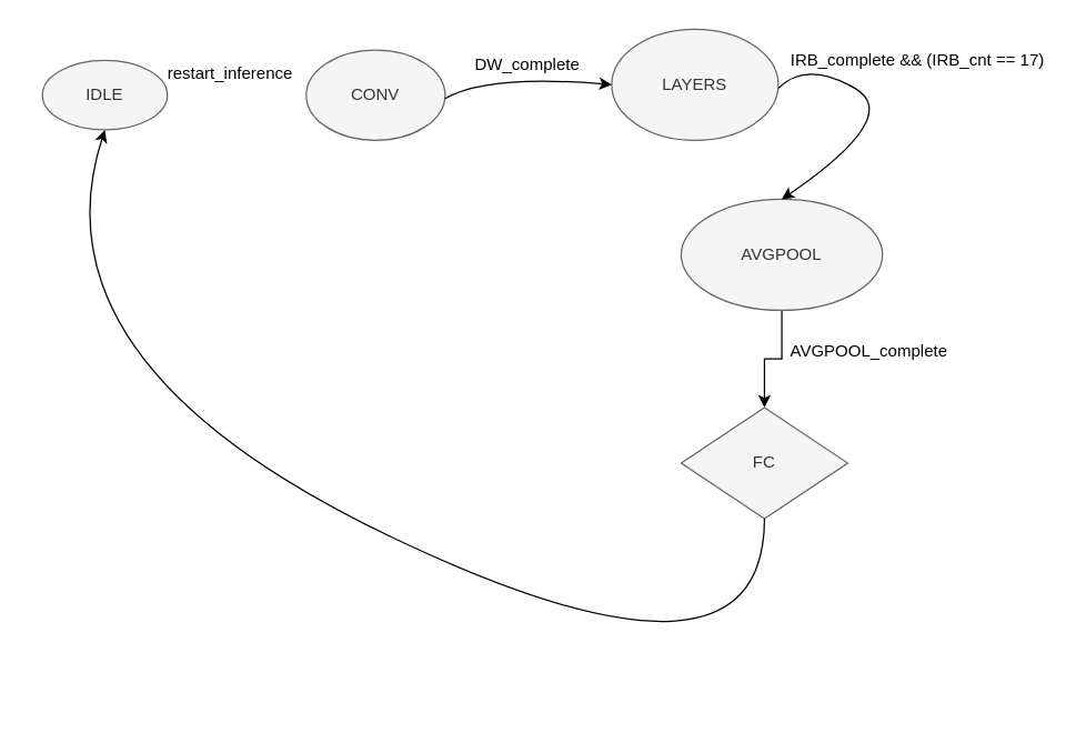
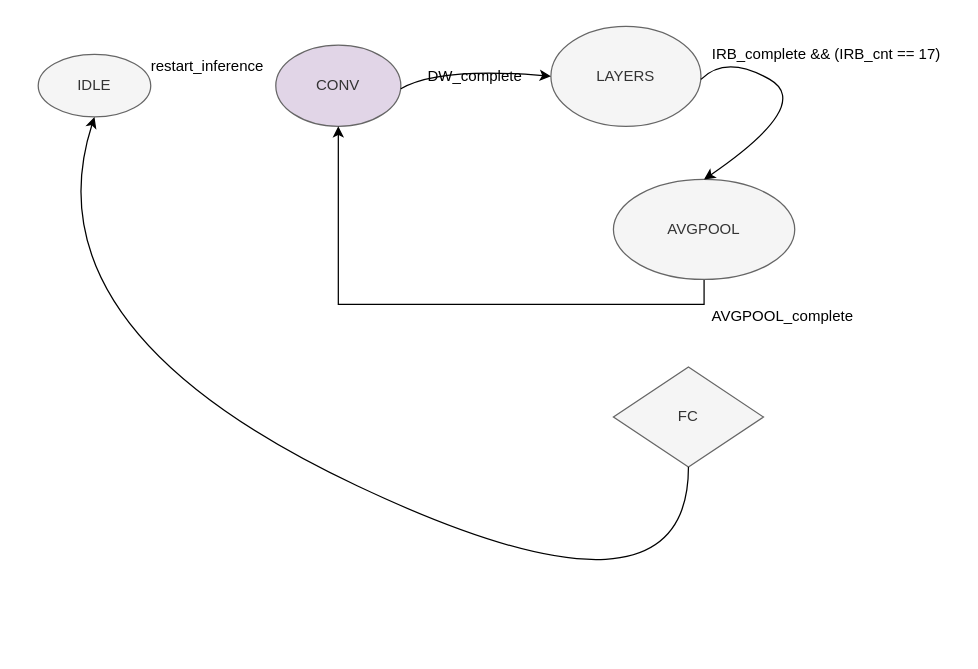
  <mxCell id="0" />
  <mxCell id="1" parent="0" />
  <mxCell id="2" value="IDLE" style="ellipse;whiteSpace=wrap;html=1;fillColor=#f5f5f5;strokeColor=#666666;fontColor=#333333;" vertex="1" parent="1"><mxGeometry x="30" y="43" width="90" height="50" as="geometry" /></mxCell>
- <mxCell id="3" value="CONV" style="ellipse;whiteSpace=wrap;html=1;fillColor=#f5f5f5;strokeColor=#666666;fontColor=#333333;" vertex="1" parent="1"><mxGeometry x="220" y="35.5" width="100" height="65" as="geometry" /></mxCell>
+ <mxCell id="3" value="CONV" style="ellipse;whiteSpace=wrap;html=1;fillColor=#e1d5e7;strokeColor=#666666;fontColor=#333333;" vertex="1" parent="1"><mxGeometry x="220" y="35.5" width="100" height="65" as="geometry" /></mxCell>
  <mxCell id="4" value="restart_inference" style="text;html=1;align=center;verticalAlign=middle;resizable=0;points=[];autosize=1;strokeColor=none;" vertex="1" parent="1"><mxGeometry x="110" y="43" width="110" height="20" as="geometry" /></mxCell>
  <mxCell id="5" value="LAYERS" style="ellipse;whiteSpace=wrap;html=1;fillColor=#f5f5f5;strokeColor=#666666;fontColor=#333333;" vertex="1" parent="1"><mxGeometry x="440" y="20.5" width="120" height="80" as="geometry" /></mxCell>
- <mxCell id="6" style="edgeStyle=orthogonalEdgeStyle;rounded=0;orthogonalLoop=1;jettySize=auto;html=1;exitX=0.5;exitY=1;exitDx=0;exitDy=0;entryX=0.5;entryY=0;entryDx=0;entryDy=0;" edge="1" parent="1" source="7" target="8"><mxGeometry relative="1" as="geometry" /></mxCell>
+ <mxCell id="6" style="edgeStyle=orthogonalEdgeStyle;rounded=0;orthogonalLoop=1;jettySize=auto;html=1;exitX=0.5;exitY=1;exitDx=0;exitDy=0;" edge="1" parent="1" source="7" target="3"><mxGeometry relative="1" as="geometry" /></mxCell>
  <mxCell id="7" value="AVGPOOL" style="ellipse;whiteSpace=wrap;html=1;fillColor=#f5f5f5;strokeColor=#666666;fontColor=#333333;" vertex="1" parent="1"><mxGeometry x="490" y="143" width="145" height="80" as="geometry" /></mxCell>
  <mxCell id="8" value="FC" style="rhombus;whiteSpace=wrap;html=1;fillColor=#f5f5f5;strokeColor=#666666;fontColor=#333333;" vertex="1" parent="1"><mxGeometry x="490" y="293" width="120" height="80" as="geometry" /></mxCell>
  <mxCell id="9" value="" style="curved=1;endArrow=classic;html=1;entryX=0;entryY=0.5;entryDx=0;entryDy=0;" edge="1" parent="1" target="5"><mxGeometry width="50" height="50" relative="1" as="geometry"><mxPoint x="320" y="70.5" as="sourcePoint" /><mxPoint x="370" y="20.5" as="targetPoint" /><Array as="points"><mxPoint x="350" y="53" /></Array></mxGeometry></mxCell>
- <mxCell id="10" value="DW_complete" style="text;html=1;align=center;verticalAlign=middle;resizable=0;points=[];autosize=1;strokeColor=none;" vertex="1" parent="1"><mxGeometry x="334" y="35.5" width="90" height="20" as="geometry" /></mxCell>
+ <mxCell id="10" value="DW_complete" style="text;html=1;align=center;verticalAlign=middle;resizable=0;points=[];autosize=1;strokeColor=none;" vertex="1" parent="1"><mxGeometry x="334" y="50.5" width="90" height="20" as="geometry" /></mxCell>
  <mxCell id="11" value="" style="curved=1;endArrow=classic;html=1;entryX=0.5;entryY=0;entryDx=0;entryDy=0;" edge="1" parent="1" target="7"><mxGeometry width="50" height="50" relative="1" as="geometry"><mxPoint x="560" y="63" as="sourcePoint" /><mxPoint x="630" y="13" as="targetPoint" /><Array as="points"><mxPoint x="580" y="43" /><mxPoint x="650" y="83" /></Array></mxGeometry></mxCell>
  <mxCell id="12" value="IRB_complete &amp;amp;&amp;amp; (IRB_cnt == 17)" style="text;html=1;align=center;verticalAlign=middle;resizable=0;points=[];autosize=1;strokeColor=none;" vertex="1" parent="1"><mxGeometry x="560" y="33" width="200" height="20" as="geometry" /></mxCell>
  <mxCell id="13" value="AVGPOOL_complete" style="text;html=1;align=center;verticalAlign=middle;resizable=0;points=[];autosize=1;strokeColor=none;" vertex="1" parent="1"><mxGeometry x="560" y="243" width="130" height="20" as="geometry" /></mxCell>
  <mxCell id="14" value="" style="curved=1;endArrow=classic;html=1;exitX=0.5;exitY=1;exitDx=0;exitDy=0;entryX=0.5;entryY=1;entryDx=0;entryDy=0;" edge="1" parent="1" source="8" target="2"><mxGeometry width="50" height="50" relative="1" as="geometry"><mxPoint x="450" y="433" as="sourcePoint" /><mxPoint x="360" y="233" as="targetPoint" /><Array as="points"><mxPoint x="550" y="513" /><mxPoint x="20" y="263" /></Array></mxGeometry></mxCell>
